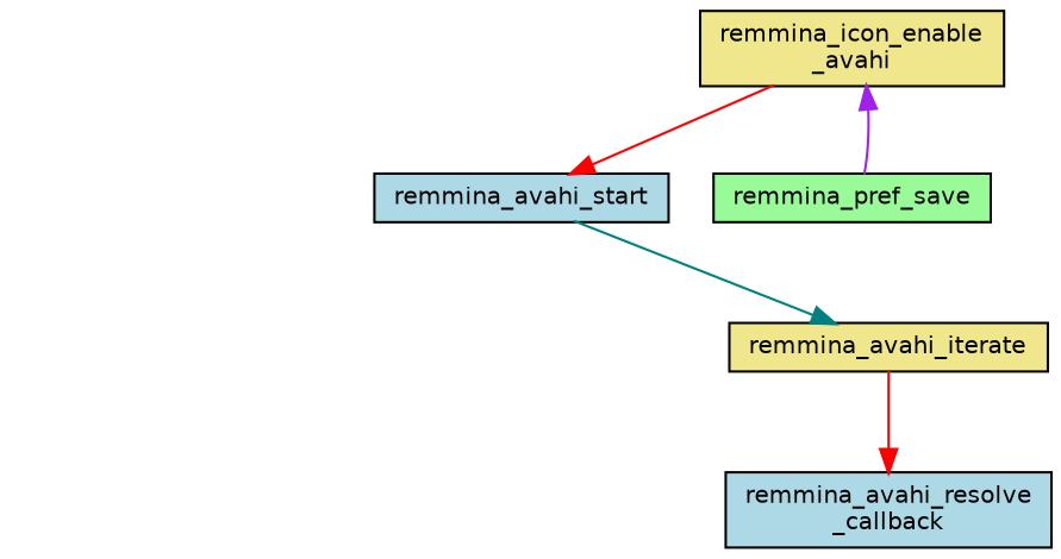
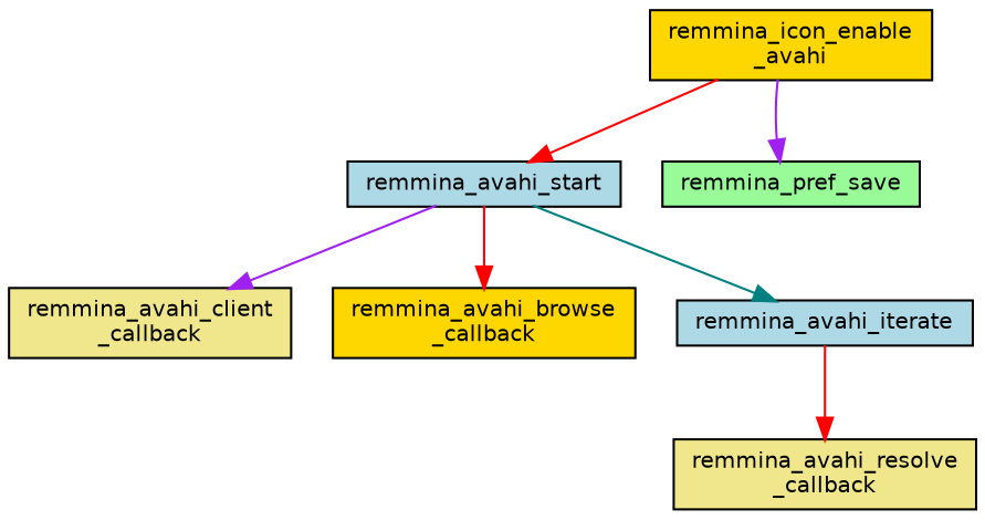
  digraph {
    rankdir=TB
    node [color=black fillcolor=gold fontname=Helvetica fontsize=10 shape=record style=filled]
    edge [color=red fontname=Helvetica fontsize=10 labelfontname=Helvetica labelfontsize=10 style=solid]
-   n1 [fillcolor=khaki fontcolor=black height=0.2 label="remmina_icon_enable\l_avahi" width=0.4]
+   n1 [fontcolor=black height=0.2 label="remmina_icon_enable\l_avahi" width=0.4]
    n2 [fillcolor=lightblue height=0.2 label=remmina_avahi_start width=0.4]
    n3 [fillcolor=palegreen height=0.2 label=remmina_pref_save width=0.4]
-   n6 [fillcolor=khaki height=0.2 label=remmina_avahi_iterate width=0.4]
-   n7 [fillcolor=lightblue height=0.2 label="remmina_avahi_resolve\l_callback" width=0.4]
+   n4 [fillcolor=khaki height=0.2 label="remmina_avahi_client\l_callback" width=0.4]
+   n5 [height=0.2 label="remmina_avahi_browse\l_callback" width=0.4]
+   n6 [fillcolor=lightblue height=0.2 label=remmina_avahi_iterate width=0.4]
+   n7 [fillcolor=khaki height=0.2 label="remmina_avahi_resolve\l_callback" width=0.4]
    n1 -> n2
-   n3 -> n1 [color=purple]
+   n1 -> n3 [color=purple]
+   n2 -> n4 [color=purple]
+   n2 -> n5
    n2 -> n6 [color=teal]
    n6 -> n7
  }
